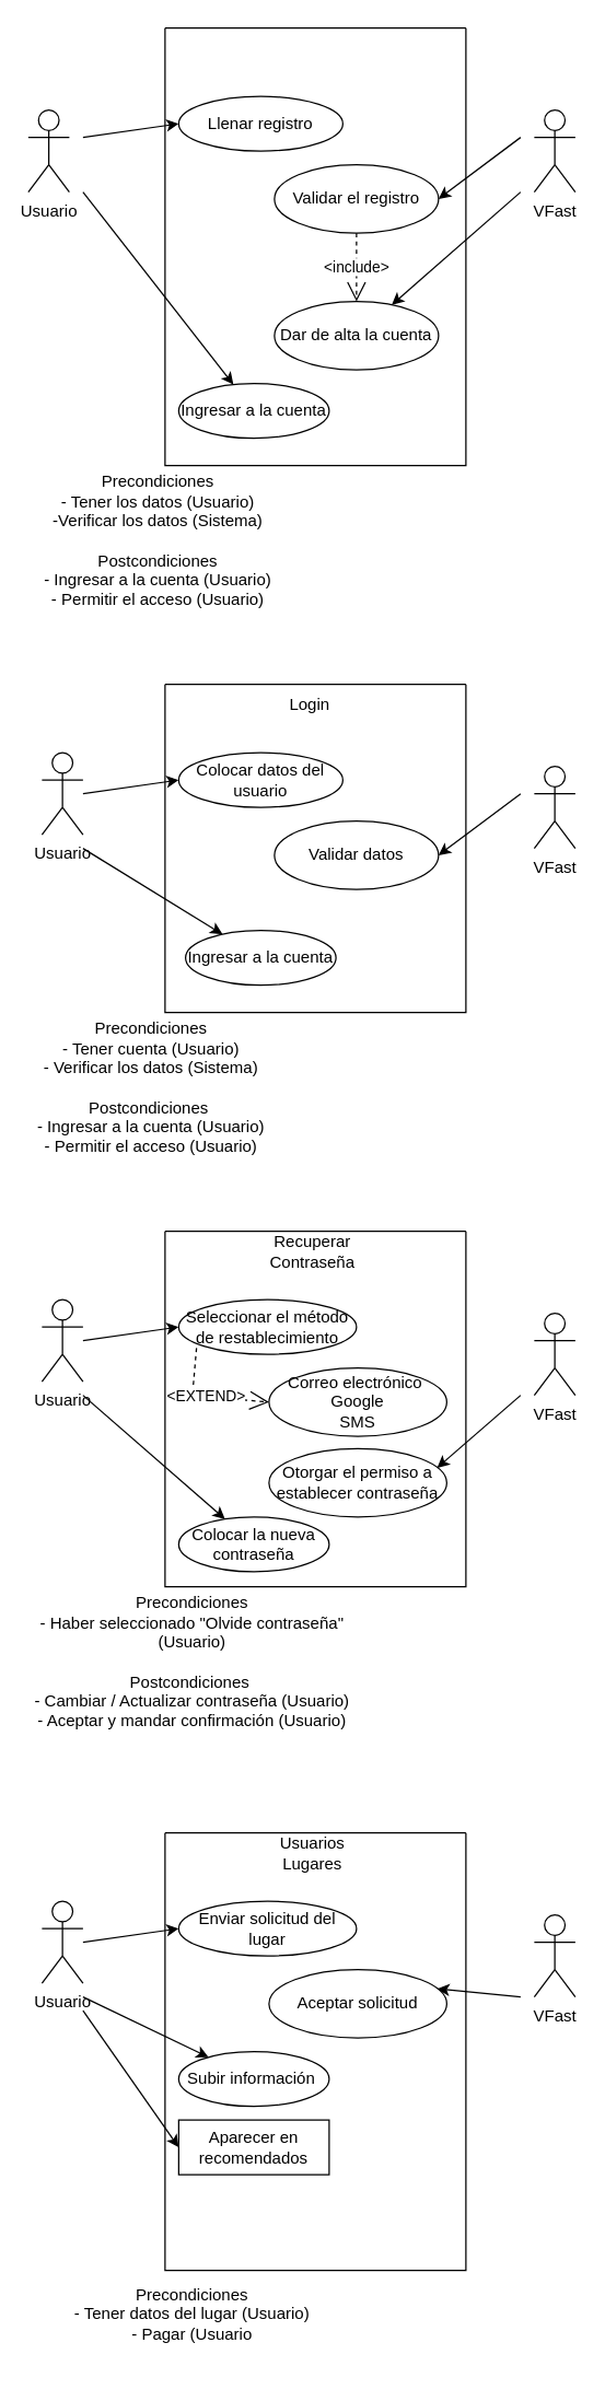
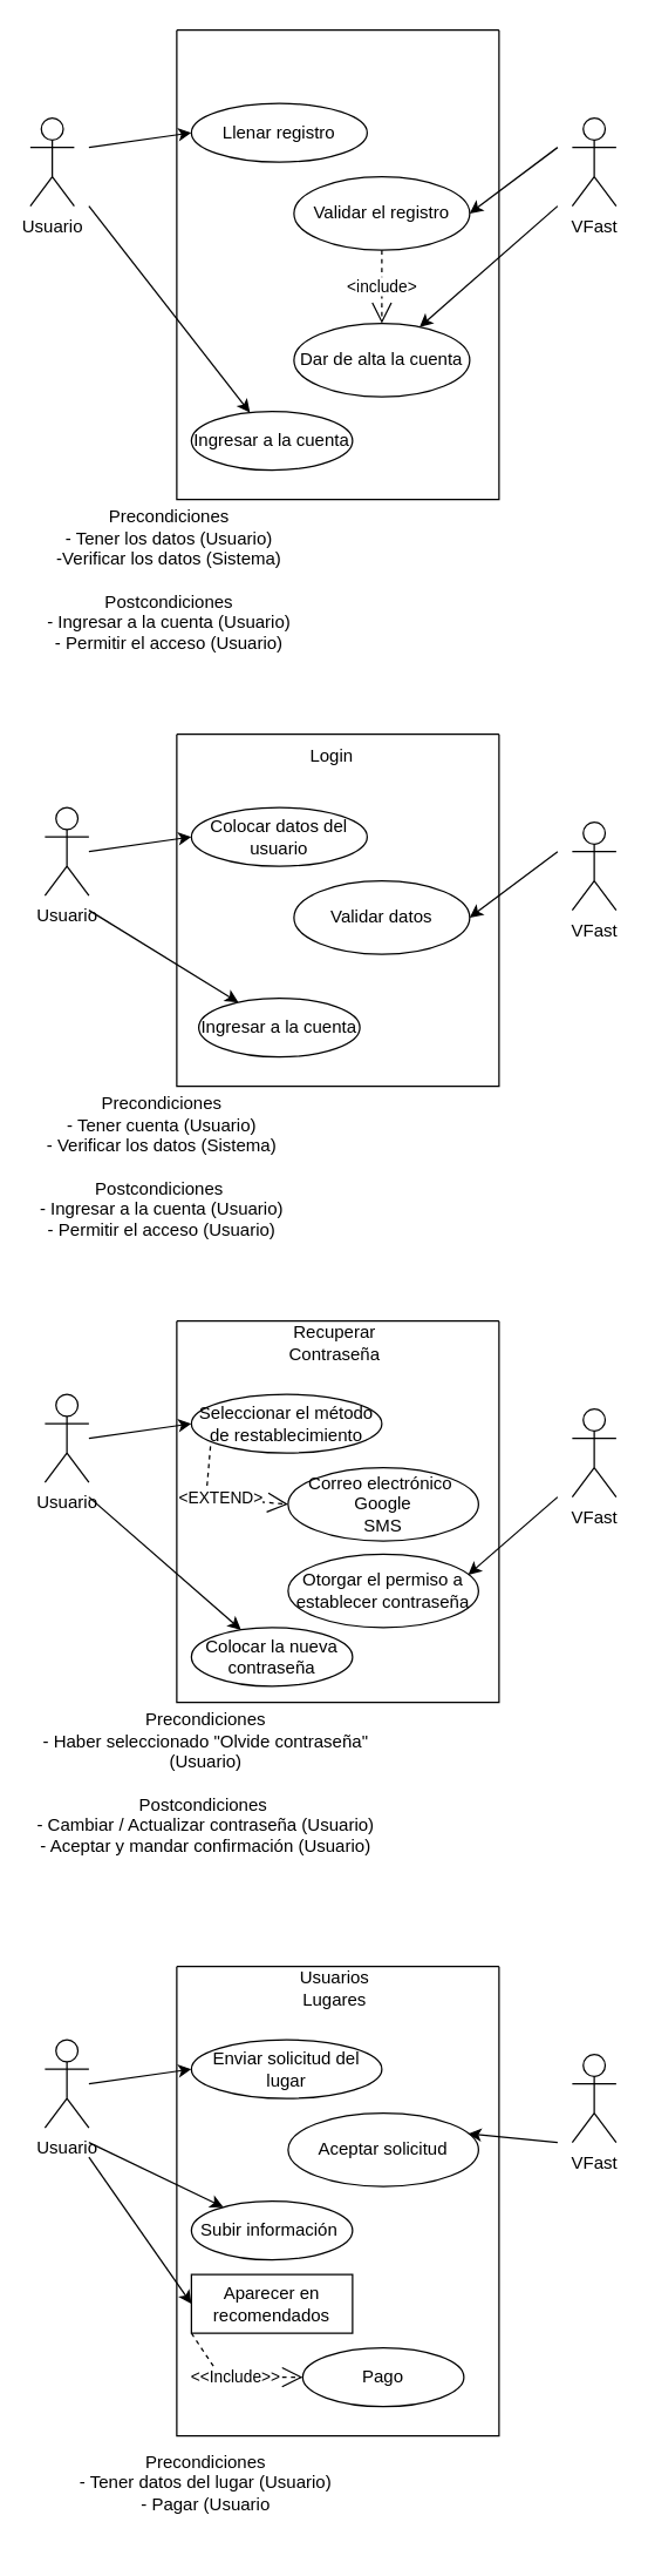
  <mxCell id="0" />
  <mxCell id="1" parent="0" />
  <mxCell id="2" value="" style="swimlane;startSize=0;" vertex="1" parent="1"><mxGeometry x="120" y="20" width="220" height="320" as="geometry"><mxRectangle x="260" y="40" width="50" height="40" as="alternateBounds" /></mxGeometry></mxCell>
  <mxCell id="3" value="Llenar registro" style="ellipse;whiteSpace=wrap;html=1;" vertex="1" parent="2"><mxGeometry x="10" y="50" width="120" height="40" as="geometry" /></mxCell>
  <mxCell id="4" value="Validar el registro" style="ellipse;whiteSpace=wrap;html=1;" vertex="1" parent="2"><mxGeometry x="80" y="100" width="120" height="50" as="geometry" /></mxCell>
  <mxCell id="5" value="Ingresar a la cuenta" style="ellipse;whiteSpace=wrap;html=1;" vertex="1" parent="2"><mxGeometry x="10" y="260" width="110" height="40" as="geometry" /></mxCell>
  <mxCell id="6" value="Dar de alta la cuenta" style="ellipse;whiteSpace=wrap;html=1;" vertex="1" parent="2"><mxGeometry x="80" y="200" width="120" height="50" as="geometry" /></mxCell>
  <mxCell id="7" value="&amp;lt;include&amp;gt;" style="endArrow=open;endSize=12;dashed=1;html=1;rounded=0;exitX=0.5;exitY=1;exitDx=0;exitDy=0;entryX=0.5;entryY=0;entryDx=0;entryDy=0;" edge="1" parent="2" source="4" target="6"><mxGeometry width="160" relative="1" as="geometry"><mxPoint x="60" y="160" as="sourcePoint" /><mxPoint x="220" y="160" as="targetPoint" /></mxGeometry></mxCell>
  <mxCell id="8" value="Usuario" style="shape=umlActor;verticalLabelPosition=bottom;verticalAlign=top;html=1;outlineConnect=0;" vertex="1" parent="1"><mxGeometry x="20" y="80" width="30" height="60" as="geometry" /></mxCell>
  <mxCell id="9" value="VFast" style="shape=umlActor;verticalLabelPosition=bottom;verticalAlign=top;html=1;outlineConnect=0;" vertex="1" parent="1"><mxGeometry x="390" y="80" width="30" height="60" as="geometry" /></mxCell>
  <mxCell id="10" value="" style="endArrow=classic;html=1;rounded=0;entryX=0;entryY=0.5;entryDx=0;entryDy=0;" edge="1" parent="1" target="3"><mxGeometry width="50" height="50" relative="1" as="geometry"><mxPoint x="60" y="100" as="sourcePoint" /><mxPoint x="280" y="150" as="targetPoint" /></mxGeometry></mxCell>
  <mxCell id="11" value="" style="endArrow=classic;html=1;rounded=0;" edge="1" parent="1" target="5"><mxGeometry width="50" height="50" relative="1" as="geometry"><mxPoint x="60" y="140" as="sourcePoint" /><mxPoint x="280" y="150" as="targetPoint" /></mxGeometry></mxCell>
  <mxCell id="12" value="" style="endArrow=classic;html=1;rounded=0;entryX=1;entryY=0.5;entryDx=0;entryDy=0;" edge="1" parent="1" target="4"><mxGeometry width="50" height="50" relative="1" as="geometry"><mxPoint x="380" y="100" as="sourcePoint" /><mxPoint x="280" y="150" as="targetPoint" /></mxGeometry></mxCell>
  <mxCell id="13" value="" style="endArrow=classic;html=1;rounded=0;" edge="1" parent="1" target="6"><mxGeometry width="50" height="50" relative="1" as="geometry"><mxPoint x="380" y="140" as="sourcePoint" /><mxPoint x="280" y="150" as="targetPoint" /></mxGeometry></mxCell>
  <mxCell id="14" value="" style="swimlane;startSize=0;" vertex="1" parent="1"><mxGeometry x="120" y="500" width="220" height="240" as="geometry"><mxRectangle x="260" y="40" width="50" height="40" as="alternateBounds" /></mxGeometry></mxCell>
  <mxCell id="15" value="Colocar datos del usuario" style="ellipse;whiteSpace=wrap;html=1;" vertex="1" parent="14"><mxGeometry x="10" y="50" width="120" height="40" as="geometry" /></mxCell>
  <mxCell id="16" value="Login" style="text;html=1;strokeColor=none;fillColor=none;align=center;verticalAlign=middle;whiteSpace=wrap;rounded=0;" vertex="1" parent="14"><mxGeometry x="76" width="60" height="30" as="geometry" /></mxCell>
  <mxCell id="17" value="Validar datos" style="ellipse;whiteSpace=wrap;html=1;" vertex="1" parent="14"><mxGeometry x="80" y="100" width="120" height="50" as="geometry" /></mxCell>
  <mxCell id="18" value="Ingresar a la cuenta" style="ellipse;whiteSpace=wrap;html=1;" vertex="1" parent="14"><mxGeometry x="15" y="180" width="110" height="40" as="geometry" /></mxCell>
  <mxCell id="19" value="Usuario" style="shape=umlActor;verticalLabelPosition=bottom;verticalAlign=top;html=1;outlineConnect=0;" vertex="1" parent="1"><mxGeometry x="30" y="550" width="30" height="60" as="geometry" /></mxCell>
  <mxCell id="20" value="VFast" style="shape=umlActor;verticalLabelPosition=bottom;verticalAlign=top;html=1;outlineConnect=0;" vertex="1" parent="1"><mxGeometry x="390" y="560" width="30" height="60" as="geometry" /></mxCell>
  <mxCell id="21" value="" style="endArrow=classic;html=1;rounded=0;entryX=0;entryY=0.5;entryDx=0;entryDy=0;" edge="1" parent="1" target="15"><mxGeometry width="50" height="50" relative="1" as="geometry"><mxPoint x="60" y="580" as="sourcePoint" /><mxPoint x="280" y="630" as="targetPoint" /></mxGeometry></mxCell>
  <mxCell id="22" value="" style="endArrow=classic;html=1;rounded=0;" edge="1" parent="1" target="18"><mxGeometry width="50" height="50" relative="1" as="geometry"><mxPoint x="60" y="620" as="sourcePoint" /><mxPoint x="280" y="630" as="targetPoint" /></mxGeometry></mxCell>
  <mxCell id="23" value="" style="endArrow=classic;html=1;rounded=0;entryX=1;entryY=0.5;entryDx=0;entryDy=0;" edge="1" parent="1" target="17"><mxGeometry width="50" height="50" relative="1" as="geometry"><mxPoint x="380" y="580" as="sourcePoint" /><mxPoint x="280" y="630" as="targetPoint" /></mxGeometry></mxCell>
  <mxCell id="24" value="Precondiciones&lt;br&gt;- Tener los datos (Usuario)&lt;br&gt;-Verificar los datos (Sistema)&lt;br&gt;&lt;br&gt;Postcondiciones&lt;br&gt;- Ingresar a la cuenta (Usuario)&lt;br&gt;- Permitir el acceso (Usuario)" style="text;html=1;strokeColor=none;fillColor=none;align=center;verticalAlign=middle;whiteSpace=wrap;rounded=0;shadow=1;" vertex="1" parent="1"><mxGeometry x="20" y="350" width="190" height="90" as="geometry" /></mxCell>
  <mxCell id="25" value="Precondiciones&lt;br&gt;- Tener cuenta (Usuario)&lt;br&gt;- Verificar los datos (Sistema)&lt;br&gt;&lt;br&gt;Postcondiciones&amp;nbsp;&lt;br&gt;- Ingresar a la cuenta (Usuario)&lt;br&gt;- Permitir el acceso (Usuario)" style="text;html=1;strokeColor=none;fillColor=none;align=center;verticalAlign=middle;whiteSpace=wrap;rounded=0;shadow=1;" vertex="1" parent="1"><mxGeometry x="20" y="740" width="180" height="110" as="geometry" /></mxCell>
  <mxCell id="26" value="" style="swimlane;startSize=0;" vertex="1" parent="1"><mxGeometry x="120" y="900" width="220" height="260" as="geometry"><mxRectangle x="260" y="40" width="50" height="40" as="alternateBounds" /></mxGeometry></mxCell>
  <mxCell id="27" value="Seleccionar el método de restablecimiento" style="ellipse;whiteSpace=wrap;html=1;" vertex="1" parent="26"><mxGeometry x="10" y="50" width="130" height="40" as="geometry" /></mxCell>
  <mxCell id="28" value="Recuperar Contraseña" style="text;html=1;strokeColor=none;fillColor=none;align=center;verticalAlign=middle;whiteSpace=wrap;rounded=0;" vertex="1" parent="26"><mxGeometry x="76" width="64" height="30" as="geometry" /></mxCell>
  <mxCell id="29" value="Correo electrónico&amp;nbsp;&lt;br&gt;Google&lt;br&gt;SMS" style="ellipse;whiteSpace=wrap;html=1;" vertex="1" parent="26"><mxGeometry x="76" y="100" width="130" height="50" as="geometry" /></mxCell>
  <mxCell id="30" value="Colocar la nueva contraseña" style="ellipse;whiteSpace=wrap;html=1;" vertex="1" parent="26"><mxGeometry x="10" y="209" width="110" height="40" as="geometry" /></mxCell>
  <mxCell id="31" value="&amp;lt;EXTEND&amp;gt;" style="endArrow=open;endSize=12;dashed=1;html=1;rounded=0;exitX=0.1;exitY=0.886;exitDx=0;exitDy=0;exitPerimeter=0;entryX=0;entryY=0.5;entryDx=0;entryDy=0;" edge="1" parent="26" source="27" target="29"><mxGeometry width="160" relative="1" as="geometry"><mxPoint x="60" y="180" as="sourcePoint" /><mxPoint x="220" y="180" as="targetPoint" /><Array as="points"><mxPoint x="20" y="120" /></Array></mxGeometry></mxCell>
  <mxCell id="32" value="Otorgar el permiso a establecer contraseña" style="ellipse;whiteSpace=wrap;html=1;" vertex="1" parent="26"><mxGeometry x="76" y="159" width="130" height="50" as="geometry" /></mxCell>
  <mxCell id="33" value="Usuario" style="shape=umlActor;verticalLabelPosition=bottom;verticalAlign=top;html=1;outlineConnect=0;" vertex="1" parent="1"><mxGeometry x="30" y="950" width="30" height="60" as="geometry" /></mxCell>
  <mxCell id="34" value="VFast" style="shape=umlActor;verticalLabelPosition=bottom;verticalAlign=top;html=1;outlineConnect=0;" vertex="1" parent="1"><mxGeometry x="390" y="960" width="30" height="60" as="geometry" /></mxCell>
  <mxCell id="35" value="" style="endArrow=classic;html=1;rounded=0;entryX=0;entryY=0.5;entryDx=0;entryDy=0;" edge="1" parent="1" target="27"><mxGeometry width="50" height="50" relative="1" as="geometry"><mxPoint x="60" y="980" as="sourcePoint" /><mxPoint x="280" y="1030" as="targetPoint" /></mxGeometry></mxCell>
  <mxCell id="36" value="" style="endArrow=classic;html=1;rounded=0;" edge="1" parent="1" target="30"><mxGeometry width="50" height="50" relative="1" as="geometry"><mxPoint x="60" y="1020" as="sourcePoint" /><mxPoint x="280" y="1030" as="targetPoint" /></mxGeometry></mxCell>
  <mxCell id="37" value="Precondiciones&lt;br&gt;- Haber seleccionado &quot;Olvide contraseña&quot; (Usuario)&lt;br&gt;&lt;br&gt;Postcondiciones&amp;nbsp;&lt;br&gt;- Cambiar / Actualizar contraseña (Usuario)&lt;br&gt;- Aceptar y mandar confirmación (Usuario)" style="text;html=1;strokeColor=none;fillColor=none;align=center;verticalAlign=middle;whiteSpace=wrap;rounded=0;shadow=1;" vertex="1" parent="1"><mxGeometry x="20" y="1160" width="240" height="110" as="geometry" /></mxCell>
  <mxCell id="38" value="" style="endArrow=classic;html=1;rounded=0;entryX=0.946;entryY=0.28;entryDx=0;entryDy=0;entryPerimeter=0;" edge="1" parent="1" target="32"><mxGeometry width="50" height="50" relative="1" as="geometry"><mxPoint x="380" y="1020" as="sourcePoint" /><mxPoint x="336" y="1035" as="targetPoint" /></mxGeometry></mxCell>
  <mxCell id="39" value="" style="swimlane;startSize=0;" vertex="1" parent="1"><mxGeometry x="120" y="1340" width="220" height="320" as="geometry"><mxRectangle x="260" y="40" width="50" height="40" as="alternateBounds" /></mxGeometry></mxCell>
  <mxCell id="40" value="Enviar solicitud del lugar" style="ellipse;whiteSpace=wrap;html=1;" vertex="1" parent="39"><mxGeometry x="10" y="50" width="130" height="40" as="geometry" /></mxCell>
  <mxCell id="41" value="Usuarios Lugares" style="text;html=1;strokeColor=none;fillColor=none;align=center;verticalAlign=middle;whiteSpace=wrap;rounded=0;" vertex="1" parent="39"><mxGeometry x="76" width="64" height="30" as="geometry" /></mxCell>
  <mxCell id="42" value="Subir información&amp;nbsp;" style="ellipse;whiteSpace=wrap;html=1;" vertex="1" parent="39"><mxGeometry x="10" y="160" width="110" height="40" as="geometry" /></mxCell>
  <mxCell id="43" value="Aceptar solicitud" style="ellipse;whiteSpace=wrap;html=1;" vertex="1" parent="39"><mxGeometry x="76" y="100" width="130" height="50" as="geometry" /></mxCell>
  <mxCell id="44" value="Aparecer en recomendados" style="whiteSpace=wrap;html=1;rounded=0;" vertex="1" parent="39"><mxGeometry x="10" y="210" width="110" height="40" as="geometry" /></mxCell>
+ <mxCell id="45" value="Pago" style="ellipse;whiteSpace=wrap;html=1;" vertex="1" parent="39"><mxGeometry x="86" y="260" width="110" height="40" as="geometry" /></mxCell>
+ <mxCell id="46" value="&amp;lt;&amp;lt;Include&amp;gt;&amp;gt;" style="endArrow=open;endSize=12;dashed=1;html=1;rounded=0;entryX=0;entryY=0.5;entryDx=0;entryDy=0;exitX=0;exitY=1;exitDx=0;exitDy=0;" edge="1" parent="39" source="44" target="45"><mxGeometry width="160" relative="1" as="geometry"><mxPoint x="60" y="250" as="sourcePoint" /><mxPoint x="220" y="250" as="targetPoint" /><Array as="points"><mxPoint x="30" y="280" /></Array></mxGeometry></mxCell>
  <mxCell id="47" value="Usuario" style="shape=umlActor;verticalLabelPosition=bottom;verticalAlign=top;html=1;outlineConnect=0;" vertex="1" parent="1"><mxGeometry x="30" y="1390" width="30" height="60" as="geometry" /></mxCell>
  <mxCell id="48" value="VFast" style="shape=umlActor;verticalLabelPosition=bottom;verticalAlign=top;html=1;outlineConnect=0;" vertex="1" parent="1"><mxGeometry x="390" y="1400" width="30" height="60" as="geometry" /></mxCell>
  <mxCell id="49" value="" style="endArrow=classic;html=1;rounded=0;entryX=0;entryY=0.5;entryDx=0;entryDy=0;" edge="1" parent="1" target="40"><mxGeometry width="50" height="50" relative="1" as="geometry"><mxPoint x="60" y="1420" as="sourcePoint" /><mxPoint x="280" y="1470" as="targetPoint" /></mxGeometry></mxCell>
  <mxCell id="50" value="" style="endArrow=classic;html=1;rounded=0;" edge="1" parent="1" target="42"><mxGeometry width="50" height="50" relative="1" as="geometry"><mxPoint x="60" y="1460" as="sourcePoint" /><mxPoint x="280" y="1470" as="targetPoint" /></mxGeometry></mxCell>
  <mxCell id="51" value="Precondiciones&lt;br&gt;- Tener datos del lugar (Usuario)&lt;br&gt;- Pagar (Usuario&lt;br&gt;&lt;br&gt;" style="text;html=1;strokeColor=none;fillColor=none;align=center;verticalAlign=middle;whiteSpace=wrap;rounded=0;shadow=1;" vertex="1" parent="1"><mxGeometry x="20" y="1664" width="240" height="70" as="geometry" /></mxCell>
  <mxCell id="52" value="" style="endArrow=classic;html=1;rounded=0;entryX=0.946;entryY=0.28;entryDx=0;entryDy=0;entryPerimeter=0;" edge="1" parent="1" target="43"><mxGeometry width="50" height="50" relative="1" as="geometry"><mxPoint x="380" y="1460" as="sourcePoint" /><mxPoint x="336" y="1475" as="targetPoint" /></mxGeometry></mxCell>
  <mxCell id="53" value="" style="endArrow=classic;html=1;rounded=0;entryX=0;entryY=0.5;entryDx=0;entryDy=0;" edge="1" parent="1" target="44"><mxGeometry width="50" height="50" relative="1" as="geometry"><mxPoint x="60" y="1470" as="sourcePoint" /><mxPoint x="162" y="1514" as="targetPoint" /></mxGeometry></mxCell>
